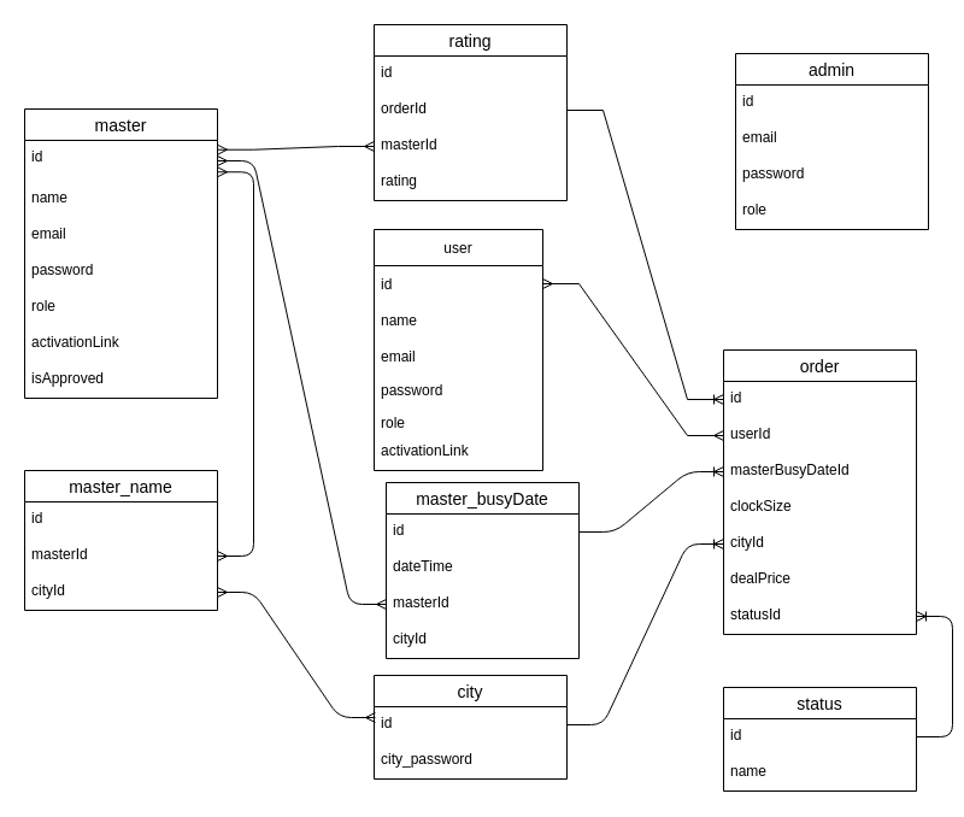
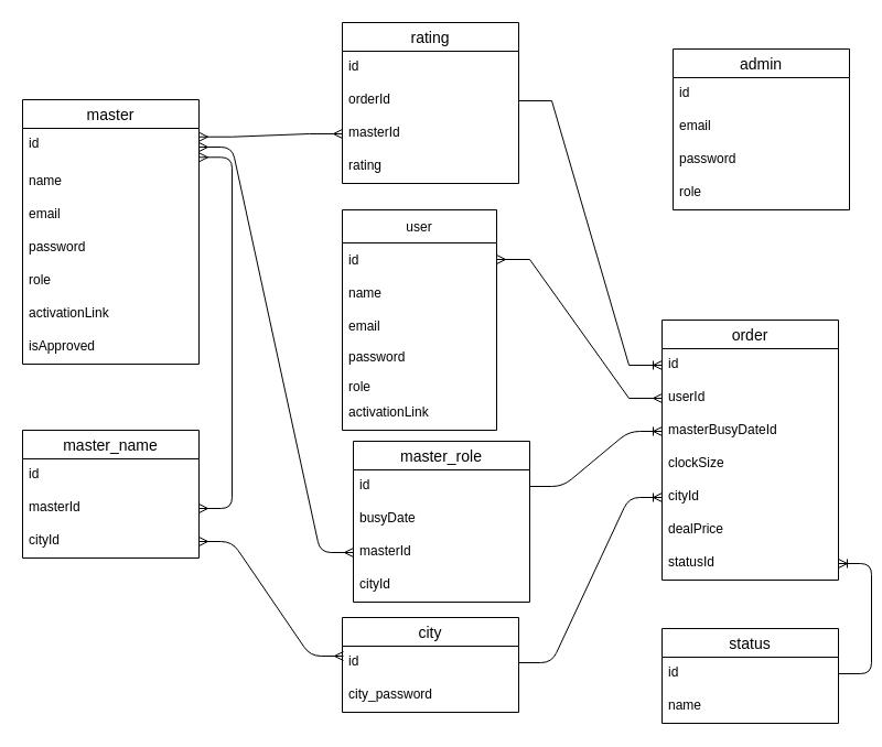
  <mxCell id="0" />
  <mxCell id="1" parent="0" />
  <mxCell id="2" value="master" style="swimlane;fontStyle=0;childLayout=stackLayout;horizontal=1;startSize=26;horizontalStack=0;resizeParent=1;resizeParentMax=0;resizeLast=0;collapsible=1;marginBottom=0;align=center;fontSize=14;" parent="1" vertex="1"><mxGeometry x="20" y="90" width="160" height="240" as="geometry" /></mxCell>
  <mxCell id="3" value="id" style="text;strokeColor=none;fillColor=none;spacingLeft=4;spacingRight=4;overflow=hidden;rotatable=0;points=[[0,0.5],[1,0.5]];portConstraint=eastwest;fontSize=12;" parent="2" vertex="1"><mxGeometry y="26" width="160" height="34" as="geometry" /></mxCell>
  <mxCell id="4" value="name" style="text;strokeColor=none;fillColor=none;spacingLeft=4;spacingRight=4;overflow=hidden;rotatable=0;points=[[0,0.5],[1,0.5]];portConstraint=eastwest;fontSize=12;" parent="2" vertex="1"><mxGeometry y="60" width="160" height="30" as="geometry" /></mxCell>
  <mxCell id="5" value="email" style="text;strokeColor=none;fillColor=none;spacingLeft=4;spacingRight=4;overflow=hidden;rotatable=0;points=[[0,0.5],[1,0.5]];portConstraint=eastwest;fontSize=12;" parent="2" vertex="1"><mxGeometry y="90" width="160" height="30" as="geometry" /></mxCell>
  <mxCell id="6" value="password" style="text;strokeColor=none;fillColor=none;spacingLeft=4;spacingRight=4;overflow=hidden;rotatable=0;points=[[0,0.5],[1,0.5]];portConstraint=eastwest;fontSize=12;" vertex="1" parent="2"><mxGeometry y="120" width="160" height="30" as="geometry" /></mxCell>
  <mxCell id="7" value="role" style="text;strokeColor=none;fillColor=none;spacingLeft=4;spacingRight=4;overflow=hidden;rotatable=0;points=[[0,0.5],[1,0.5]];portConstraint=eastwest;fontSize=12;" vertex="1" parent="2"><mxGeometry y="150" width="160" height="30" as="geometry" /></mxCell>
  <mxCell id="8" value="activationLink" style="text;strokeColor=none;fillColor=none;spacingLeft=4;spacingRight=4;overflow=hidden;rotatable=0;points=[[0,0.5],[1,0.5]];portConstraint=eastwest;fontSize=12;" vertex="1" parent="2"><mxGeometry y="180" width="160" height="30" as="geometry" /></mxCell>
  <mxCell id="9" value="isApproved" style="text;strokeColor=none;fillColor=none;spacingLeft=4;spacingRight=4;overflow=hidden;rotatable=0;points=[[0,0.5],[1,0.5]];portConstraint=eastwest;fontSize=12;" vertex="1" parent="2"><mxGeometry y="210" width="160" height="30" as="geometry" /></mxCell>
  <mxCell id="10" value="city" style="swimlane;fontStyle=0;childLayout=stackLayout;horizontal=1;startSize=26;horizontalStack=0;resizeParent=1;resizeParentMax=0;resizeLast=0;collapsible=1;marginBottom=0;align=center;fontSize=14;" parent="1" vertex="1"><mxGeometry x="310" y="560" width="160" height="86" as="geometry" /></mxCell>
  <mxCell id="11" value="id" style="text;strokeColor=none;fillColor=none;spacingLeft=4;spacingRight=4;overflow=hidden;rotatable=0;points=[[0,0.5],[1,0.5]];portConstraint=eastwest;fontSize=12;" parent="10" vertex="1"><mxGeometry y="26" width="160" height="30" as="geometry" /></mxCell>
  <mxCell id="12" value="city_password" style="text;strokeColor=none;fillColor=none;spacingLeft=4;spacingRight=4;overflow=hidden;rotatable=0;points=[[0,0.5],[1,0.5]];portConstraint=eastwest;fontSize=12;" parent="10" vertex="1"><mxGeometry y="56" width="160" height="30" as="geometry" /></mxCell>
  <mxCell id="13" value="admin" style="swimlane;fontStyle=0;childLayout=stackLayout;horizontal=1;startSize=26;horizontalStack=0;resizeParent=1;resizeParentMax=0;resizeLast=0;collapsible=1;marginBottom=0;align=center;fontSize=14;" parent="1" vertex="1"><mxGeometry x="610" y="44" width="160" height="146" as="geometry" /></mxCell>
  <mxCell id="14" value="id" style="text;strokeColor=none;fillColor=none;spacingLeft=4;spacingRight=4;overflow=hidden;rotatable=0;points=[[0,0.5],[1,0.5]];portConstraint=eastwest;fontSize=12;" parent="13" vertex="1"><mxGeometry y="26" width="160" height="30" as="geometry" /></mxCell>
  <mxCell id="15" value="email" style="text;strokeColor=none;fillColor=none;spacingLeft=4;spacingRight=4;overflow=hidden;rotatable=0;points=[[0,0.5],[1,0.5]];portConstraint=eastwest;fontSize=12;" parent="13" vertex="1"><mxGeometry y="56" width="160" height="30" as="geometry" /></mxCell>
  <mxCell id="16" value="password" style="text;strokeColor=none;fillColor=none;spacingLeft=4;spacingRight=4;overflow=hidden;rotatable=0;points=[[0,0.5],[1,0.5]];portConstraint=eastwest;fontSize=12;" parent="13" vertex="1"><mxGeometry y="86" width="160" height="30" as="geometry" /></mxCell>
  <mxCell id="17" value="role" style="text;strokeColor=none;fillColor=none;spacingLeft=4;spacingRight=4;overflow=hidden;rotatable=0;points=[[0,0.5],[1,0.5]];portConstraint=eastwest;fontSize=12;" parent="13" vertex="1"><mxGeometry y="116" width="160" height="30" as="geometry" /></mxCell>
  <mxCell id="18" value="order" style="swimlane;fontStyle=0;childLayout=stackLayout;horizontal=1;startSize=26;horizontalStack=0;resizeParent=1;resizeParentMax=0;resizeLast=0;collapsible=1;marginBottom=0;align=center;fontSize=14;" parent="1" vertex="1"><mxGeometry x="600" y="290" width="160" height="236" as="geometry" /></mxCell>
  <mxCell id="19" value="id" style="text;strokeColor=none;fillColor=none;spacingLeft=4;spacingRight=4;overflow=hidden;rotatable=0;points=[[0,0.5],[1,0.5]];portConstraint=eastwest;fontSize=12;" parent="18" vertex="1"><mxGeometry y="26" width="160" height="30" as="geometry" /></mxCell>
  <mxCell id="20" value="userId" style="text;strokeColor=none;fillColor=none;spacingLeft=4;spacingRight=4;overflow=hidden;rotatable=0;points=[[0,0.5],[1,0.5]];portConstraint=eastwest;fontSize=12;" parent="18" vertex="1"><mxGeometry y="56" width="160" height="30" as="geometry" /></mxCell>
  <mxCell id="21" value="masterBusyDateId" style="text;strokeColor=none;fillColor=none;spacingLeft=4;spacingRight=4;overflow=hidden;rotatable=0;points=[[0,0.5],[1,0.5]];portConstraint=eastwest;fontSize=12;" parent="18" vertex="1"><mxGeometry y="86" width="160" height="30" as="geometry" /></mxCell>
  <mxCell id="22" value="clockSize" style="text;strokeColor=none;fillColor=none;spacingLeft=4;spacingRight=4;overflow=hidden;rotatable=0;points=[[0,0.5],[1,0.5]];portConstraint=eastwest;fontSize=12;" parent="18" vertex="1"><mxGeometry y="116" width="160" height="30" as="geometry" /></mxCell>
  <mxCell id="23" value="cityId" style="text;strokeColor=none;fillColor=none;spacingLeft=4;spacingRight=4;overflow=hidden;rotatable=0;points=[[0,0.5],[1,0.5]];portConstraint=eastwest;fontSize=12;" parent="18" vertex="1"><mxGeometry y="146" width="160" height="30" as="geometry" /></mxCell>
  <mxCell id="24" value="dealPrice" style="text;strokeColor=none;fillColor=none;spacingLeft=4;spacingRight=4;overflow=hidden;rotatable=0;points=[[0,0.5],[1,0.5]];portConstraint=eastwest;fontSize=12;" parent="18" vertex="1"><mxGeometry y="176" width="160" height="30" as="geometry" /></mxCell>
  <mxCell id="25" value="statusId" style="text;strokeColor=none;fillColor=none;spacingLeft=4;spacingRight=4;overflow=hidden;rotatable=0;points=[[0,0.5],[1,0.5]];portConstraint=eastwest;fontSize=12;" vertex="1" parent="18"><mxGeometry y="206" width="160" height="30" as="geometry" /></mxCell>
- <mxCell id="26" value="master_busyDate" style="swimlane;fontStyle=0;childLayout=stackLayout;horizontal=1;startSize=26;horizontalStack=0;resizeParent=1;resizeParentMax=0;resizeLast=0;collapsible=1;marginBottom=0;align=center;fontSize=14;" parent="1" vertex="1"><mxGeometry x="320" y="400" width="160" height="146" as="geometry" /></mxCell>
+ <mxCell id="26" value="master_role" style="swimlane;fontStyle=0;childLayout=stackLayout;horizontal=1;startSize=26;horizontalStack=0;resizeParent=1;resizeParentMax=0;resizeLast=0;collapsible=1;marginBottom=0;align=center;fontSize=14;" parent="1" vertex="1"><mxGeometry x="320" y="400" width="160" height="146" as="geometry" /></mxCell>
  <mxCell id="27" value="id" style="text;strokeColor=none;fillColor=none;spacingLeft=4;spacingRight=4;overflow=hidden;rotatable=0;points=[[0,0.5],[1,0.5]];portConstraint=eastwest;fontSize=12;" parent="26" vertex="1"><mxGeometry y="26" width="160" height="30" as="geometry" /></mxCell>
- <mxCell id="28" value="dateTime" style="text;strokeColor=none;fillColor=none;spacingLeft=4;spacingRight=4;overflow=hidden;rotatable=0;points=[[0,0.5],[1,0.5]];portConstraint=eastwest;fontSize=12;" parent="26" vertex="1"><mxGeometry y="56" width="160" height="30" as="geometry" /></mxCell>
+ <mxCell id="28" value="busyDate" style="text;strokeColor=none;fillColor=none;spacingLeft=4;spacingRight=4;overflow=hidden;rotatable=0;points=[[0,0.5],[1,0.5]];portConstraint=eastwest;fontSize=12;" parent="26" vertex="1"><mxGeometry y="56" width="160" height="30" as="geometry" /></mxCell>
  <mxCell id="29" value="masterId" style="text;strokeColor=none;fillColor=none;spacingLeft=4;spacingRight=4;overflow=hidden;rotatable=0;points=[[0,0.5],[1,0.5]];portConstraint=eastwest;fontSize=12;" parent="26" vertex="1"><mxGeometry y="86" width="160" height="30" as="geometry" /></mxCell>
  <mxCell id="30" value="cityId" style="text;strokeColor=none;fillColor=none;spacingLeft=4;spacingRight=4;overflow=hidden;rotatable=0;points=[[0,0.5],[1,0.5]];portConstraint=eastwest;fontSize=12;" parent="26" vertex="1"><mxGeometry y="116" width="160" height="30" as="geometry" /></mxCell>
  <mxCell id="31" value="master_name" style="swimlane;fontStyle=0;childLayout=stackLayout;horizontal=1;startSize=26;horizontalStack=0;resizeParent=1;resizeParentMax=0;resizeLast=0;collapsible=1;marginBottom=0;align=center;fontSize=14;" parent="1" vertex="1"><mxGeometry x="20" y="390" width="160" height="116" as="geometry" /></mxCell>
  <mxCell id="32" value="id" style="text;strokeColor=none;fillColor=none;spacingLeft=4;spacingRight=4;overflow=hidden;rotatable=0;points=[[0,0.5],[1,0.5]];portConstraint=eastwest;fontSize=12;" parent="31" vertex="1"><mxGeometry y="26" width="160" height="30" as="geometry" /></mxCell>
  <mxCell id="33" value="masterId" style="text;strokeColor=none;fillColor=none;spacingLeft=4;spacingRight=4;overflow=hidden;rotatable=0;points=[[0,0.5],[1,0.5]];portConstraint=eastwest;fontSize=12;" parent="31" vertex="1"><mxGeometry y="56" width="160" height="30" as="geometry" /></mxCell>
  <mxCell id="34" value="cityId" style="text;strokeColor=none;fillColor=none;spacingLeft=4;spacingRight=4;overflow=hidden;rotatable=0;points=[[0,0.5],[1,0.5]];portConstraint=eastwest;fontSize=12;" parent="31" vertex="1"><mxGeometry y="86" width="160" height="30" as="geometry" /></mxCell>
  <mxCell id="35" value="" style="edgeStyle=entityRelationEdgeStyle;fontSize=12;html=1;endArrow=ERmany;startArrow=ERmany;exitX=1;exitY=0.5;exitDx=0;exitDy=0;entryX=1;entryY=0.773;entryDx=0;entryDy=0;entryPerimeter=0;" parent="1" source="33" target="3" edge="1"><mxGeometry width="100" height="100" relative="1" as="geometry"><mxPoint x="260" y="341" as="sourcePoint" /><mxPoint x="240" y="263" as="targetPoint" /></mxGeometry></mxCell>
  <mxCell id="36" value="" style="edgeStyle=entityRelationEdgeStyle;fontSize=12;html=1;endArrow=ERmany;startArrow=ERmany;exitX=1;exitY=0.5;exitDx=0;exitDy=0;entryX=0.006;entryY=0.3;entryDx=0;entryDy=0;entryPerimeter=0;" parent="1" source="34" target="11" edge="1"><mxGeometry width="100" height="100" relative="1" as="geometry"><mxPoint x="190" y="471" as="sourcePoint" /><mxPoint x="260.64" y="348.8" as="targetPoint" /></mxGeometry></mxCell>
  <mxCell id="37" value="" style="edgeStyle=entityRelationEdgeStyle;fontSize=12;html=1;endArrow=ERoneToMany;entryX=0;entryY=0.5;entryDx=0;entryDy=0;exitX=1;exitY=0.5;exitDx=0;exitDy=0;" parent="1" source="27" target="21" edge="1"><mxGeometry width="100" height="100" relative="1" as="geometry"><mxPoint x="500" y="111" as="sourcePoint" /><mxPoint x="480" y="460" as="targetPoint" /></mxGeometry></mxCell>
  <mxCell id="38" value="" style="edgeStyle=entityRelationEdgeStyle;fontSize=12;html=1;endArrow=ERoneToMany;exitX=1;exitY=0.5;exitDx=0;exitDy=0;entryX=0;entryY=0.5;entryDx=0;entryDy=0;" parent="1" source="11" target="23" edge="1"><mxGeometry width="100" height="100" relative="1" as="geometry"><mxPoint x="-210" y="191" as="sourcePoint" /><mxPoint x="540" y="620" as="targetPoint" /></mxGeometry></mxCell>
  <mxCell id="39" value="" style="edgeStyle=entityRelationEdgeStyle;fontSize=12;html=1;endArrow=ERmany;startArrow=ERmany;entryX=0;entryY=0.5;entryDx=0;entryDy=0;exitX=1;exitY=0.5;exitDx=0;exitDy=0;" parent="1" source="3" target="29" edge="1"><mxGeometry width="100" height="100" relative="1" as="geometry"><mxPoint x="180" y="220" as="sourcePoint" /><mxPoint x="310" y="180" as="targetPoint" /></mxGeometry></mxCell>
  <mxCell id="40" value="user" style="swimlane;fontStyle=0;childLayout=stackLayout;horizontal=1;startSize=30;horizontalStack=0;resizeParent=1;resizeParentMax=0;resizeLast=0;collapsible=1;marginBottom=0;" parent="1" vertex="1"><mxGeometry x="310" y="190" width="140" height="200" as="geometry" /></mxCell>
  <mxCell id="41" value="id" style="text;strokeColor=none;fillColor=none;align=left;verticalAlign=middle;spacingLeft=4;spacingRight=4;overflow=hidden;points=[[0,0.5],[1,0.5]];portConstraint=eastwest;rotatable=0;" parent="40" vertex="1"><mxGeometry y="30" width="140" height="30" as="geometry" /></mxCell>
  <mxCell id="42" value="name" style="text;strokeColor=none;fillColor=none;align=left;verticalAlign=middle;spacingLeft=4;spacingRight=4;overflow=hidden;points=[[0,0.5],[1,0.5]];portConstraint=eastwest;rotatable=0;" parent="40" vertex="1"><mxGeometry y="60" width="140" height="30" as="geometry" /></mxCell>
  <mxCell id="43" value="email" style="text;strokeColor=none;fillColor=none;align=left;verticalAlign=middle;spacingLeft=4;spacingRight=4;overflow=hidden;points=[[0,0.5],[1,0.5]];portConstraint=eastwest;rotatable=0;" parent="40" vertex="1"><mxGeometry y="90" width="140" height="30" as="geometry" /></mxCell>
  <mxCell id="44" value="password" style="text;strokeColor=none;fillColor=none;spacingLeft=4;spacingRight=4;overflow=hidden;rotatable=0;points=[[0,0.5],[1,0.5]];portConstraint=eastwest;fontSize=12;" vertex="1" parent="40"><mxGeometry y="120" width="140" height="30" as="geometry" /></mxCell>
  <mxCell id="45" value="role" style="text;strokeColor=none;fillColor=none;align=left;verticalAlign=middle;spacingLeft=4;spacingRight=4;overflow=hidden;points=[[0,0.5],[1,0.5]];portConstraint=eastwest;rotatable=0;" parent="40" vertex="1"><mxGeometry y="150" width="140" height="20" as="geometry" /></mxCell>
  <mxCell id="46" value="activationLink" style="text;strokeColor=none;fillColor=none;spacingLeft=4;spacingRight=4;overflow=hidden;rotatable=0;points=[[0,0.5],[1,0.5]];portConstraint=eastwest;fontSize=12;" vertex="1" parent="40"><mxGeometry y="170" width="140" height="30" as="geometry" /></mxCell>
  <mxCell id="47" value="" style="edgeStyle=entityRelationEdgeStyle;fontSize=12;html=1;endArrow=ERmany;startArrow=ERmany;rounded=0;exitX=0;exitY=0.5;exitDx=0;exitDy=0;entryX=1;entryY=0.5;entryDx=0;entryDy=0;" parent="1" source="20" target="41" edge="1"><mxGeometry width="100" height="100" relative="1" as="geometry"><mxPoint x="280" y="410" as="sourcePoint" /><mxPoint x="380" y="310" as="targetPoint" /></mxGeometry></mxCell>
  <mxCell id="48" value="rating" style="swimlane;fontStyle=0;childLayout=stackLayout;horizontal=1;startSize=26;horizontalStack=0;resizeParent=1;resizeParentMax=0;resizeLast=0;collapsible=1;marginBottom=0;align=center;fontSize=14;" parent="1" vertex="1"><mxGeometry x="310" y="20" width="160" height="146" as="geometry" /></mxCell>
  <mxCell id="49" value="id" style="text;strokeColor=none;fillColor=none;spacingLeft=4;spacingRight=4;overflow=hidden;rotatable=0;points=[[0,0.5],[1,0.5]];portConstraint=eastwest;fontSize=12;" parent="48" vertex="1"><mxGeometry y="26" width="160" height="30" as="geometry" /></mxCell>
  <mxCell id="50" value="orderId" style="text;strokeColor=none;fillColor=none;spacingLeft=4;spacingRight=4;overflow=hidden;rotatable=0;points=[[0,0.5],[1,0.5]];portConstraint=eastwest;fontSize=12;" parent="48" vertex="1"><mxGeometry y="56" width="160" height="30" as="geometry" /></mxCell>
  <mxCell id="51" value="masterId" style="text;strokeColor=none;fillColor=none;spacingLeft=4;spacingRight=4;overflow=hidden;rotatable=0;points=[[0,0.5],[1,0.5]];portConstraint=eastwest;fontSize=12;" parent="48" vertex="1"><mxGeometry y="86" width="160" height="30" as="geometry" /></mxCell>
  <mxCell id="52" value="rating" style="text;strokeColor=none;fillColor=none;spacingLeft=4;spacingRight=4;overflow=hidden;rotatable=0;points=[[0,0.5],[1,0.5]];portConstraint=eastwest;fontSize=12;" parent="48" vertex="1"><mxGeometry y="116" width="160" height="30" as="geometry" /></mxCell>
  <mxCell id="53" value="" style="edgeStyle=entityRelationEdgeStyle;fontSize=12;html=1;endArrow=ERmany;startArrow=ERmany;rounded=0;exitX=1;exitY=0.227;exitDx=0;exitDy=0;exitPerimeter=0;" parent="1" source="3" target="51" edge="1"><mxGeometry width="100" height="100" relative="1" as="geometry"><mxPoint x="180" y="160" as="sourcePoint" /><mxPoint x="380" y="310" as="targetPoint" /></mxGeometry></mxCell>
  <mxCell id="54" value="" style="edgeStyle=entityRelationEdgeStyle;fontSize=12;html=1;endArrow=ERoneToMany;rounded=0;exitX=1;exitY=0.5;exitDx=0;exitDy=0;" parent="1" source="50" target="19" edge="1"><mxGeometry width="100" height="100" relative="1" as="geometry"><mxPoint x="150" y="450" as="sourcePoint" /><mxPoint x="250" y="350" as="targetPoint" /></mxGeometry></mxCell>
  <mxCell id="55" value="status" style="swimlane;fontStyle=0;childLayout=stackLayout;horizontal=1;startSize=26;horizontalStack=0;resizeParent=1;resizeParentMax=0;resizeLast=0;collapsible=1;marginBottom=0;align=center;fontSize=14;" parent="1" vertex="1"><mxGeometry x="600" y="570" width="160" height="86" as="geometry" /></mxCell>
  <mxCell id="56" value="id" style="text;strokeColor=none;fillColor=none;spacingLeft=4;spacingRight=4;overflow=hidden;rotatable=0;points=[[0,0.5],[1,0.5]];portConstraint=eastwest;fontSize=12;" parent="55" vertex="1"><mxGeometry y="26" width="160" height="30" as="geometry" /></mxCell>
  <mxCell id="57" value="name" style="text;strokeColor=none;fillColor=none;spacingLeft=4;spacingRight=4;overflow=hidden;rotatable=0;points=[[0,0.5],[1,0.5]];portConstraint=eastwest;fontSize=12;" parent="55" vertex="1"><mxGeometry y="56" width="160" height="30" as="geometry" /></mxCell>
  <mxCell id="58" value="" style="edgeStyle=entityRelationEdgeStyle;fontSize=12;html=1;endArrow=ERoneToMany;exitX=1;exitY=0.5;exitDx=0;exitDy=0;entryX=1;entryY=0.5;entryDx=0;entryDy=0;" edge="1" parent="1" source="56" target="25"><mxGeometry width="100" height="100" relative="1" as="geometry"><mxPoint x="480" y="611" as="sourcePoint" /><mxPoint x="610" y="461" as="targetPoint" /></mxGeometry></mxCell>
